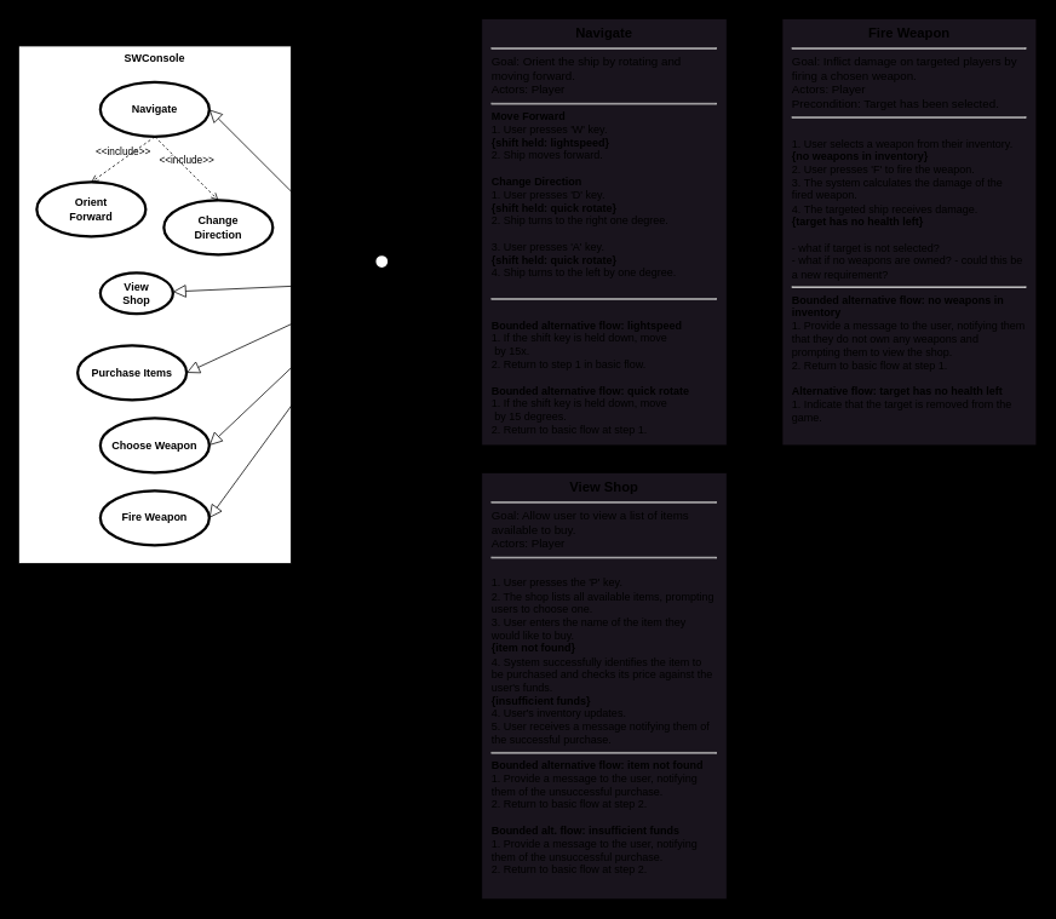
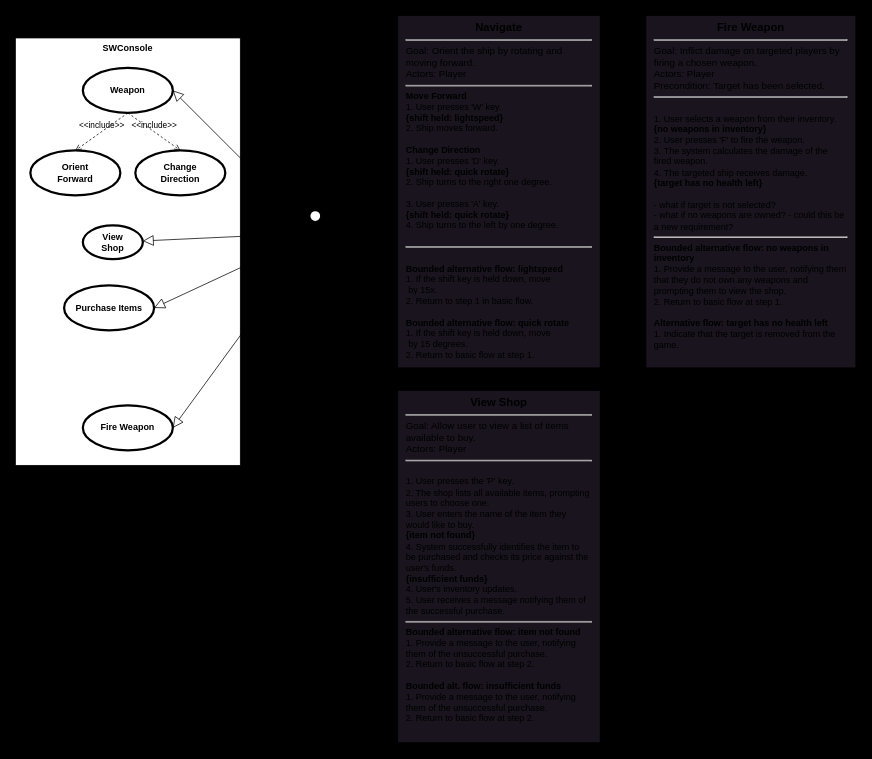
  <mxCell id="0" />
  <mxCell id="1" parent="0" />
  <mxCell id="2" value="SWConsole" style="shape=rect;html=1;verticalAlign=top;fontStyle=1;whiteSpace=wrap;align=center;" vertex="1" parent="1"><mxGeometry x="20" y="50" width="300" height="570" as="geometry" /></mxCell>
  <mxCell id="3" value="Orient&lt;br&gt;Forward" style="shape=ellipse;html=1;strokeWidth=3;fontStyle=1;whiteSpace=wrap;align=center;perimeter=ellipsePerimeter;" vertex="1" parent="1"><mxGeometry x="40" y="200" width="120" height="60" as="geometry" /></mxCell>
- <mxCell id="4" value="Change &lt;br&gt;Direction" style="shape=ellipse;html=1;strokeWidth=3;fontStyle=1;whiteSpace=wrap;align=center;perimeter=ellipsePerimeter;" vertex="1" parent="1"><mxGeometry x="180" y="220" width="120" height="60" as="geometry" /></mxCell>
+ <mxCell id="4" value="Change &lt;br&gt;Direction" style="shape=ellipse;html=1;strokeWidth=3;fontStyle=1;whiteSpace=wrap;align=center;perimeter=ellipsePerimeter;" vertex="1" parent="1"><mxGeometry x="180" y="200" width="120" height="60" as="geometry" /></mxCell>
  <mxCell id="5" value="View&lt;br&gt;Shop" style="shape=ellipse;html=1;strokeWidth=3;fontStyle=1;whiteSpace=wrap;align=center;perimeter=ellipsePerimeter;" vertex="1" parent="1"><mxGeometry x="110" y="300" width="80" height="45" as="geometry" /></mxCell>
  <mxCell id="6" value="Purchase Items" style="shape=ellipse;html=1;strokeWidth=3;fontStyle=1;whiteSpace=wrap;align=center;perimeter=ellipsePerimeter;" vertex="1" parent="1"><mxGeometry x="85" y="380" width="120" height="60" as="geometry" /></mxCell>
- <mxCell id="7" value="Navigate" style="shape=ellipse;html=1;strokeWidth=3;fontStyle=1;whiteSpace=wrap;align=center;perimeter=ellipsePerimeter;" vertex="1" parent="1"><mxGeometry x="110" y="90" width="120" height="60" as="geometry" /></mxCell>
+ <mxCell id="7" value="Weapon" style="shape=ellipse;html=1;strokeWidth=3;fontStyle=1;whiteSpace=wrap;align=center;perimeter=ellipsePerimeter;" vertex="1" parent="1"><mxGeometry x="110" y="90" width="120" height="60" as="geometry" /></mxCell>
  <mxCell id="8" value="Fire Weapon" style="shape=ellipse;html=1;strokeWidth=3;fontStyle=1;whiteSpace=wrap;align=center;perimeter=ellipsePerimeter;" vertex="1" parent="1"><mxGeometry x="110" y="540" width="120" height="60" as="geometry" /></mxCell>
- <mxCell id="9" value="Choose Weapon" style="shape=ellipse;html=1;strokeWidth=3;fontStyle=1;whiteSpace=wrap;align=center;perimeter=ellipsePerimeter;" vertex="1" parent="1"><mxGeometry x="110" y="460" width="120" height="60" as="geometry" /></mxCell>
  <mxCell id="10" value="&amp;lt;&amp;lt;include&amp;gt;&amp;gt;" style="edgeStyle=none;html=1;endArrow=open;verticalAlign=bottom;dashed=1;labelBackgroundColor=none;exitX=0.5;exitY=1;exitDx=0;exitDy=0;entryX=0.5;entryY=0;entryDx=0;entryDy=0;" edge="1" parent="1" source="7" target="3"><mxGeometry width="160" relative="1" as="geometry"><mxPoint x="450" y="290" as="sourcePoint" /><mxPoint x="610" y="290" as="targetPoint" /></mxGeometry></mxCell>
  <mxCell id="11" value="&amp;lt;&amp;lt;include&amp;gt;&amp;gt;" style="edgeStyle=none;html=1;endArrow=open;verticalAlign=bottom;dashed=1;labelBackgroundColor=none;exitX=0.5;exitY=1;exitDx=0;exitDy=0;entryX=0.5;entryY=0;entryDx=0;entryDy=0;" edge="1" parent="1" source="7" target="4"><mxGeometry width="160" relative="1" as="geometry"><mxPoint x="450" y="290" as="sourcePoint" /><mxPoint x="610" y="290" as="targetPoint" /></mxGeometry></mxCell>
  <mxCell id="12" value="&lt;div style=&quot;font-size: 15px;&quot;&gt;&lt;span style=&quot;background-color: initial;&quot;&gt;&lt;font style=&quot;font-size: 15px;&quot;&gt;Navigate&lt;/font&gt;&lt;/span&gt;&lt;/div&gt;&lt;div style=&quot;font-size: 13px;&quot;&gt;&lt;hr&gt;&lt;div style=&quot;text-align: left;&quot;&gt;&lt;span style=&quot;font-weight: normal;&quot;&gt;Goal: Orient the ship by rotating and moving forward.&lt;/span&gt;&lt;/div&gt;&lt;div style=&quot;text-align: left;&quot;&gt;&lt;span style=&quot;font-weight: normal;&quot;&gt;Actors: Player&lt;/span&gt;&lt;/div&gt;&lt;/div&gt;&lt;div style=&quot;&quot;&gt;&lt;hr&gt;&lt;/div&gt;&lt;div style=&quot;text-align: left;&quot;&gt;Move Forward&lt;/div&gt;&lt;div style=&quot;text-align: left;&quot;&gt;&lt;span style=&quot;background-color: initial; font-weight: normal;&quot;&gt;1. User presses 'W' key.&lt;/span&gt;&lt;/div&gt;&lt;div style=&quot;text-align: left;&quot;&gt;&lt;div&gt;&lt;span style=&quot;background-color: initial;&quot;&gt;{shift held: lightspeed}&lt;/span&gt;&lt;/div&gt;&lt;/div&gt;&lt;div style=&quot;text-align: left;&quot;&gt;&lt;span style=&quot;background-color: initial; font-weight: normal;&quot;&gt;2. Ship moves forward.&amp;nbsp;&lt;/span&gt;&lt;/div&gt;&lt;div style=&quot;text-align: left;&quot;&gt;&lt;br&gt;&lt;/div&gt;&lt;div style=&quot;text-align: left;&quot;&gt;Change Direction&lt;/div&gt;&lt;div style=&quot;text-align: left;&quot;&gt;&lt;span style=&quot;background-color: initial; font-weight: normal;&quot;&gt;1. User presses 'D' key.&lt;/span&gt;&lt;/div&gt;&lt;div style=&quot;text-align: left;&quot;&gt;&lt;div&gt;{shift held: quick rotate}&lt;/div&gt;&lt;/div&gt;&lt;div style=&quot;text-align: left;&quot;&gt;&lt;span style=&quot;background-color: initial; font-weight: normal;&quot;&gt;2. Ship turns to the right one degree.&lt;/span&gt;&lt;br&gt;&lt;/div&gt;&lt;div style=&quot;text-align: left;&quot;&gt;&lt;div&gt;&lt;br&gt;&lt;/div&gt;&lt;/div&gt;&lt;div style=&quot;text-align: left;&quot;&gt;&lt;span style=&quot;font-weight: normal;&quot;&gt;3. User presses 'A' key.&lt;/span&gt;&lt;/div&gt;&lt;div style=&quot;text-align: left;&quot;&gt;&lt;div&gt;{shift held: quick rotate}&lt;/div&gt;&lt;/div&gt;&lt;div style=&quot;text-align: left;&quot;&gt;&lt;span style=&quot;font-weight: normal;&quot;&gt;4. Ship turns to the left by one degree.&lt;/span&gt;&lt;/div&gt;&lt;div style=&quot;text-align: left;&quot;&gt;&lt;div&gt;&lt;br&gt;&lt;/div&gt;&lt;/div&gt;&lt;div style=&quot;text-align: left;&quot;&gt;&lt;hr&gt;&lt;/div&gt;&lt;div style=&quot;text-align: left;&quot;&gt;&lt;span style=&quot;font-weight: normal;&quot;&gt;&lt;br&gt;&lt;/span&gt;&lt;/div&gt;&lt;div style=&quot;text-align: left;&quot;&gt;&lt;span style=&quot;background-color: initial;&quot;&gt;Bounded alternative flow: lightspeed&lt;/span&gt;&lt;/div&gt;&lt;div style=&quot;text-align: left;&quot;&gt;&lt;span style=&quot;background-color: initial; font-weight: normal;&quot;&gt;1. If the shift key is held down, move&lt;/span&gt;&lt;/div&gt;&lt;div style=&quot;text-align: left;&quot;&gt;&lt;span style=&quot;background-color: initial; font-weight: normal;&quot;&gt;&amp;nbsp;by 15x.&lt;/span&gt;&lt;/div&gt;&lt;div style=&quot;text-align: left;&quot;&gt;&lt;span style=&quot;background-color: initial; font-weight: normal;&quot;&gt;2. Return to step 1 in basic flow.&lt;/span&gt;&lt;/div&gt;&lt;div style=&quot;text-align: left;&quot;&gt;&lt;span style=&quot;font-weight: normal;&quot;&gt;&lt;br&gt;&lt;/span&gt;&lt;/div&gt;&lt;div style=&quot;text-align: left;&quot;&gt;&lt;span style=&quot;background-color: initial;&quot;&gt;Bounded alternative flow: quick rotate&lt;/span&gt;&lt;/div&gt;&lt;div style=&quot;text-align: left;&quot;&gt;&lt;span style=&quot;background-color: initial; font-weight: normal;&quot;&gt;1. If the shift key is held down, move&lt;/span&gt;&lt;/div&gt;&lt;div style=&quot;text-align: left;&quot;&gt;&lt;span style=&quot;background-color: initial; font-weight: normal;&quot;&gt;&amp;nbsp;by 15 degrees.&lt;/span&gt;&lt;/div&gt;&lt;div style=&quot;text-align: left;&quot;&gt;&lt;span style=&quot;background-color: initial; font-weight: normal;&quot;&gt;2. Return to basic flow at step 1.&lt;/span&gt;&lt;/div&gt;" style="shape=rect;html=1;verticalAlign=top;fontStyle=1;whiteSpace=wrap;align=center;rounded=0;perimeterSpacing=0;fillColor=#19141D;spacingLeft=10;spacingRight=10;" vertex="1" parent="1"><mxGeometry x="530" y="20" width="270" height="470" as="geometry" /></mxCell>
  <mxCell id="13" value="Player" style="shape=umlActor;html=1;verticalLabelPosition=bottom;verticalAlign=top;align=center;strokeWidth=2;" vertex="1" parent="1"><mxGeometry x="405" y="280" width="30" height="60" as="geometry" /></mxCell>
  <mxCell id="14" value="" style="edgeStyle=none;html=1;endArrow=block;endFill=0;endSize=12;verticalAlign=bottom;exitX=0.5;exitY=0.5;exitDx=0;exitDy=0;exitPerimeter=0;entryX=1;entryY=0.5;entryDx=0;entryDy=0;" edge="1" parent="1" source="13" target="7"><mxGeometry width="160" relative="1" as="geometry"><mxPoint x="340" y="300" as="sourcePoint" /><mxPoint x="500" y="300" as="targetPoint" /></mxGeometry></mxCell>
  <mxCell id="15" value="" style="edgeStyle=none;html=1;endArrow=block;endFill=0;endSize=12;verticalAlign=bottom;exitX=0.5;exitY=0.5;exitDx=0;exitDy=0;exitPerimeter=0;" edge="1" parent="1" source="13" target="5"><mxGeometry width="160" relative="1" as="geometry"><mxPoint x="340" y="300" as="sourcePoint" /><mxPoint x="500" y="300" as="targetPoint" /></mxGeometry></mxCell>
  <mxCell id="16" value="" style="edgeStyle=none;html=1;endArrow=block;endFill=0;endSize=12;verticalAlign=bottom;exitX=0.5;exitY=0.5;exitDx=0;exitDy=0;exitPerimeter=0;entryX=1;entryY=0.5;entryDx=0;entryDy=0;" edge="1" parent="1" source="13" target="6"><mxGeometry width="160" relative="1" as="geometry"><mxPoint x="340" y="300" as="sourcePoint" /><mxPoint x="500" y="300" as="targetPoint" /></mxGeometry></mxCell>
- <mxCell id="17" value="" style="edgeStyle=none;html=1;endArrow=block;endFill=0;endSize=12;verticalAlign=bottom;exitX=0.5;exitY=0.5;exitDx=0;exitDy=0;exitPerimeter=0;entryX=1;entryY=0.5;entryDx=0;entryDy=0;" edge="1" parent="1" source="13" target="9"><mxGeometry width="160" relative="1" as="geometry"><mxPoint x="340" y="300" as="sourcePoint" /><mxPoint x="500" y="300" as="targetPoint" /></mxGeometry></mxCell>
  <mxCell id="18" value="" style="edgeStyle=none;html=1;endArrow=block;endFill=0;endSize=12;verticalAlign=bottom;exitX=0.5;exitY=0.5;exitDx=0;exitDy=0;exitPerimeter=0;entryX=1;entryY=0.5;entryDx=0;entryDy=0;" edge="1" parent="1" source="13" target="8"><mxGeometry width="160" relative="1" as="geometry"><mxPoint x="340" y="300" as="sourcePoint" /><mxPoint x="500" y="300" as="targetPoint" /></mxGeometry></mxCell>
  <mxCell id="19" value="&lt;div style=&quot;font-size: 15px;&quot;&gt;&lt;span style=&quot;background-color: initial;&quot;&gt;&lt;font style=&quot;font-size: 15px;&quot;&gt;Fire Weapon&lt;/font&gt;&lt;/span&gt;&lt;/div&gt;&lt;div style=&quot;font-size: 13px;&quot;&gt;&lt;hr&gt;&lt;div style=&quot;text-align: left;&quot;&gt;&lt;span style=&quot;font-weight: normal;&quot;&gt;Goal: Inflict damage on targeted players by firing a chosen weapon.&lt;/span&gt;&lt;/div&gt;&lt;div style=&quot;text-align: left;&quot;&gt;&lt;span style=&quot;font-weight: normal;&quot;&gt;Actors: Player&lt;/span&gt;&lt;/div&gt;&lt;div style=&quot;text-align: left;&quot;&gt;&lt;span style=&quot;font-weight: normal;&quot;&gt;Precondition: Target has been selected.&lt;/span&gt;&lt;/div&gt;&lt;/div&gt;&lt;div style=&quot;&quot;&gt;&lt;hr&gt;&lt;/div&gt;&lt;div style=&quot;text-align: left;&quot;&gt;&lt;br&gt;&lt;/div&gt;&lt;div style=&quot;text-align: left;&quot;&gt;&lt;span style=&quot;background-color: initial; font-weight: normal;&quot;&gt;1. User selects a weapon from their inventory.&lt;/span&gt;&lt;/div&gt;&lt;div style=&quot;text-align: left;&quot;&gt;&lt;span style=&quot;background-color: initial;&quot;&gt;{no weapons in inventory}&lt;/span&gt;&lt;/div&gt;&lt;div style=&quot;text-align: left;&quot;&gt;&lt;span style=&quot;font-weight: normal;&quot;&gt;2. User presses 'F' to fire the weapon.&lt;/span&gt;&lt;/div&gt;&lt;div style=&quot;text-align: left;&quot;&gt;&lt;span style=&quot;font-weight: normal;&quot;&gt;3. The system calculates the damage of the fired weapon.&lt;/span&gt;&lt;/div&gt;&lt;div style=&quot;text-align: left;&quot;&gt;&lt;span style=&quot;font-weight: normal;&quot;&gt;4. The targeted ship receives damage.&lt;/span&gt;&lt;/div&gt;&lt;div style=&quot;text-align: left;&quot;&gt;&lt;span style=&quot;background-color: initial;&quot;&gt;{target has no health left}&lt;/span&gt;&lt;/div&gt;&lt;div style=&quot;text-align: left;&quot;&gt;&lt;span style=&quot;background-color: initial; font-weight: normal;&quot;&gt;&lt;br&gt;&lt;/span&gt;&lt;/div&gt;&lt;div style=&quot;text-align: left;&quot;&gt;&lt;span style=&quot;background-color: initial; font-weight: normal;&quot;&gt;- what if target is not selected?&lt;/span&gt;&lt;/div&gt;&lt;div style=&quot;text-align: left;&quot;&gt;&lt;span style=&quot;background-color: initial; font-weight: normal;&quot;&gt;- what if no weapons are owned? - could this be a new requirement?&amp;nbsp;&lt;/span&gt;&lt;/div&gt;&lt;div style=&quot;text-align: left;&quot;&gt;&lt;hr&gt;&lt;/div&gt;&lt;div style=&quot;text-align: left;&quot;&gt;Bounded alternative flow: no weapons in inventory&lt;/div&gt;&lt;div style=&quot;text-align: left;&quot;&gt;&lt;span style=&quot;font-weight: 400;&quot;&gt;1. Provide a message to the user, notifying them that they do not own any weapons and prompting them to view the shop.&lt;/span&gt;&lt;/div&gt;&lt;div style=&quot;text-align: left;&quot;&gt;&lt;span style=&quot;font-weight: 400;&quot;&gt;2. Return to basic flow at step 1.&lt;/span&gt;&lt;/div&gt;&lt;div style=&quot;text-align: left;&quot;&gt;&lt;br&gt;&lt;/div&gt;&lt;div style=&quot;text-align: left;&quot;&gt;Alternative flow: target has no health left&lt;/div&gt;&lt;div style=&quot;text-align: left;&quot;&gt;&lt;span style=&quot;font-weight: normal;&quot;&gt;1. Indicate that the target is removed from the game.&lt;/span&gt;&lt;/div&gt;&lt;div style=&quot;text-align: left;&quot;&gt;&lt;span style=&quot;font-weight: normal;&quot;&gt;&lt;br&gt;&lt;/span&gt;&lt;/div&gt;" style="shape=rect;html=1;verticalAlign=top;fontStyle=1;whiteSpace=wrap;align=center;rounded=0;perimeterSpacing=0;fillColor=#19141D;spacingLeft=10;spacingRight=10;" vertex="1" parent="1"><mxGeometry x="861" y="20" width="280" height="470" as="geometry" /></mxCell>
  <mxCell id="20" value="&lt;div style=&quot;font-size: 15px;&quot;&gt;&lt;span style=&quot;background-color: initial;&quot;&gt;&lt;font style=&quot;font-size: 15px;&quot;&gt;View Shop&lt;/font&gt;&lt;/span&gt;&lt;/div&gt;&lt;div style=&quot;font-size: 13px;&quot;&gt;&lt;hr&gt;&lt;div style=&quot;text-align: left;&quot;&gt;&lt;span style=&quot;font-weight: normal;&quot;&gt;Goal: Allow user to view a list of items available to buy.&lt;/span&gt;&lt;/div&gt;&lt;div style=&quot;text-align: left;&quot;&gt;&lt;span style=&quot;font-weight: normal;&quot;&gt;Actors: Player&lt;/span&gt;&lt;/div&gt;&lt;/div&gt;&lt;div style=&quot;&quot;&gt;&lt;hr&gt;&lt;/div&gt;&lt;div style=&quot;text-align: left;&quot;&gt;&lt;br&gt;&lt;/div&gt;&lt;div style=&quot;text-align: left;&quot;&gt;&lt;span style=&quot;background-color: initial; font-weight: normal;&quot;&gt;1. User presses the 'P' key.&lt;/span&gt;&lt;/div&gt;&lt;div style=&quot;text-align: left;&quot;&gt;&lt;span style=&quot;background-color: initial; font-weight: normal;&quot;&gt;2. The shop lists all available items, prompting users to choose one.&lt;/span&gt;&lt;/div&gt;&lt;div style=&quot;text-align: left;&quot;&gt;&lt;span style=&quot;background-color: initial; font-weight: normal;&quot;&gt;3. User enters the name of the item they would like to buy.&lt;/span&gt;&lt;/div&gt;&lt;div style=&quot;text-align: left;&quot;&gt;{item not found}&lt;/div&gt;&lt;div style=&quot;text-align: left;&quot;&gt;&lt;span style=&quot;font-weight: normal;&quot;&gt;4. System successfully identifies the item to be purchased and checks its price against the user's funds.&lt;/span&gt;&lt;/div&gt;&lt;div style=&quot;text-align: left;&quot;&gt;{insufficient funds}&lt;/div&gt;&lt;div style=&quot;text-align: left;&quot;&gt;&lt;span style=&quot;font-weight: normal;&quot;&gt;4. User's inventory updates.&lt;/span&gt;&lt;/div&gt;&lt;div style=&quot;text-align: left;&quot;&gt;&lt;span style=&quot;font-weight: normal;&quot;&gt;5. User receives a message notifying them of the successful purchase.&lt;/span&gt;&lt;/div&gt;&lt;div style=&quot;text-align: left;&quot;&gt;&lt;hr&gt;&lt;/div&gt;&lt;div style=&quot;text-align: left;&quot;&gt;Bounded alternative flow: item not found&lt;/div&gt;&lt;div style=&quot;text-align: left;&quot;&gt;&lt;span style=&quot;font-weight: normal;&quot;&gt;1. Provide a message to the user, notifying them of the unsuccessful purchase.&lt;/span&gt;&lt;/div&gt;&lt;div style=&quot;text-align: left;&quot;&gt;&lt;span style=&quot;font-weight: normal;&quot;&gt;2. Return to basic flow at step 2.&lt;/span&gt;&lt;/div&gt;&lt;div style=&quot;text-align: left;&quot;&gt;&lt;span style=&quot;font-weight: normal;&quot;&gt;&lt;br&gt;&lt;/span&gt;&lt;/div&gt;&lt;div style=&quot;text-align: left;&quot;&gt;Bounded alt. flow: insufficient funds&lt;/div&gt;&lt;div style=&quot;text-align: left;&quot;&gt;&lt;div&gt;&lt;span style=&quot;font-weight: normal;&quot;&gt;1. Provide a message to the user, notifying them of the unsuccessful purchase.&lt;/span&gt;&lt;/div&gt;&lt;div&gt;&lt;span style=&quot;font-weight: normal;&quot;&gt;2. Return to basic flow at step 2.&lt;/span&gt;&lt;/div&gt;&lt;/div&gt;&lt;div style=&quot;text-align: left;&quot;&gt;&lt;span style=&quot;font-weight: normal;&quot;&gt;&lt;br&gt;&lt;/span&gt;&lt;/div&gt;&lt;div style=&quot;text-align: left;&quot;&gt;&lt;br&gt;&lt;/div&gt;" style="shape=rect;html=1;verticalAlign=top;fontStyle=1;whiteSpace=wrap;align=center;rounded=0;perimeterSpacing=0;fillColor=#19141D;spacingLeft=10;spacingRight=10;" vertex="1" parent="1"><mxGeometry x="530" y="520" width="270" height="470" as="geometry" /></mxCell>
